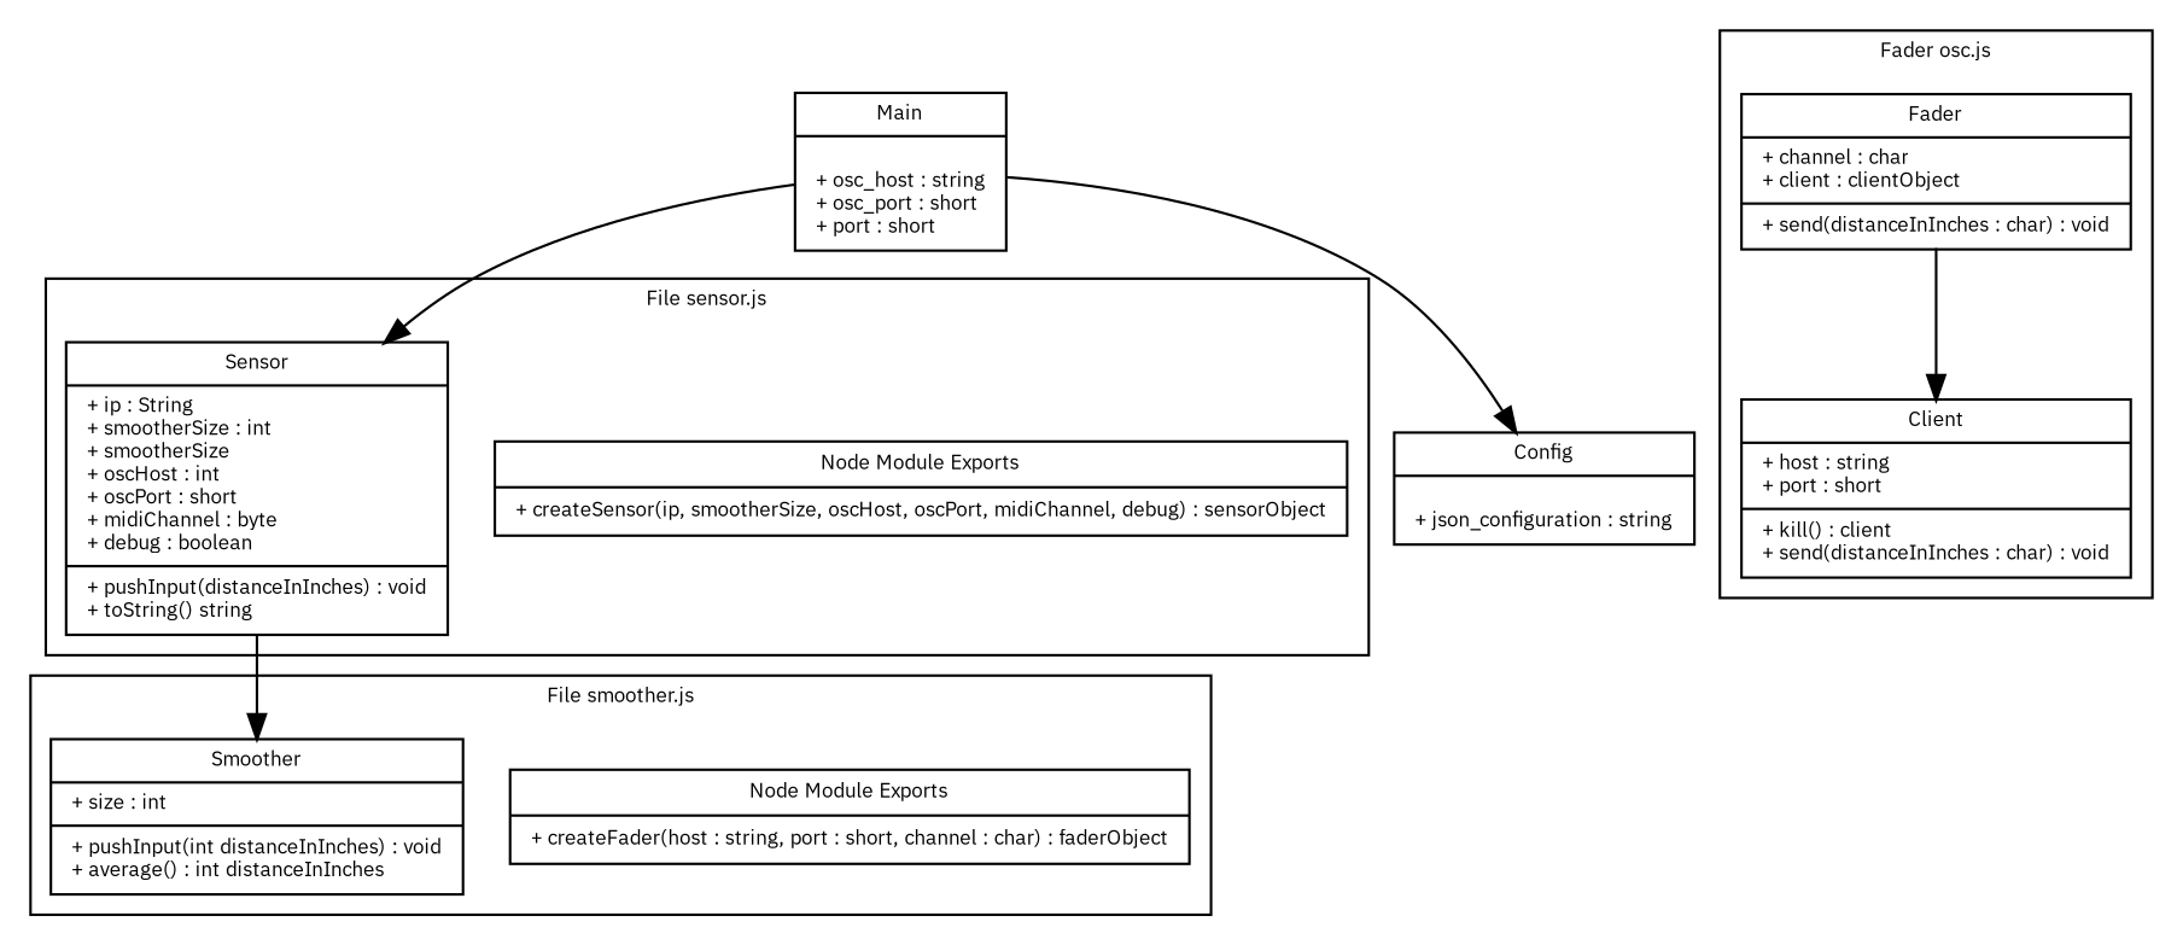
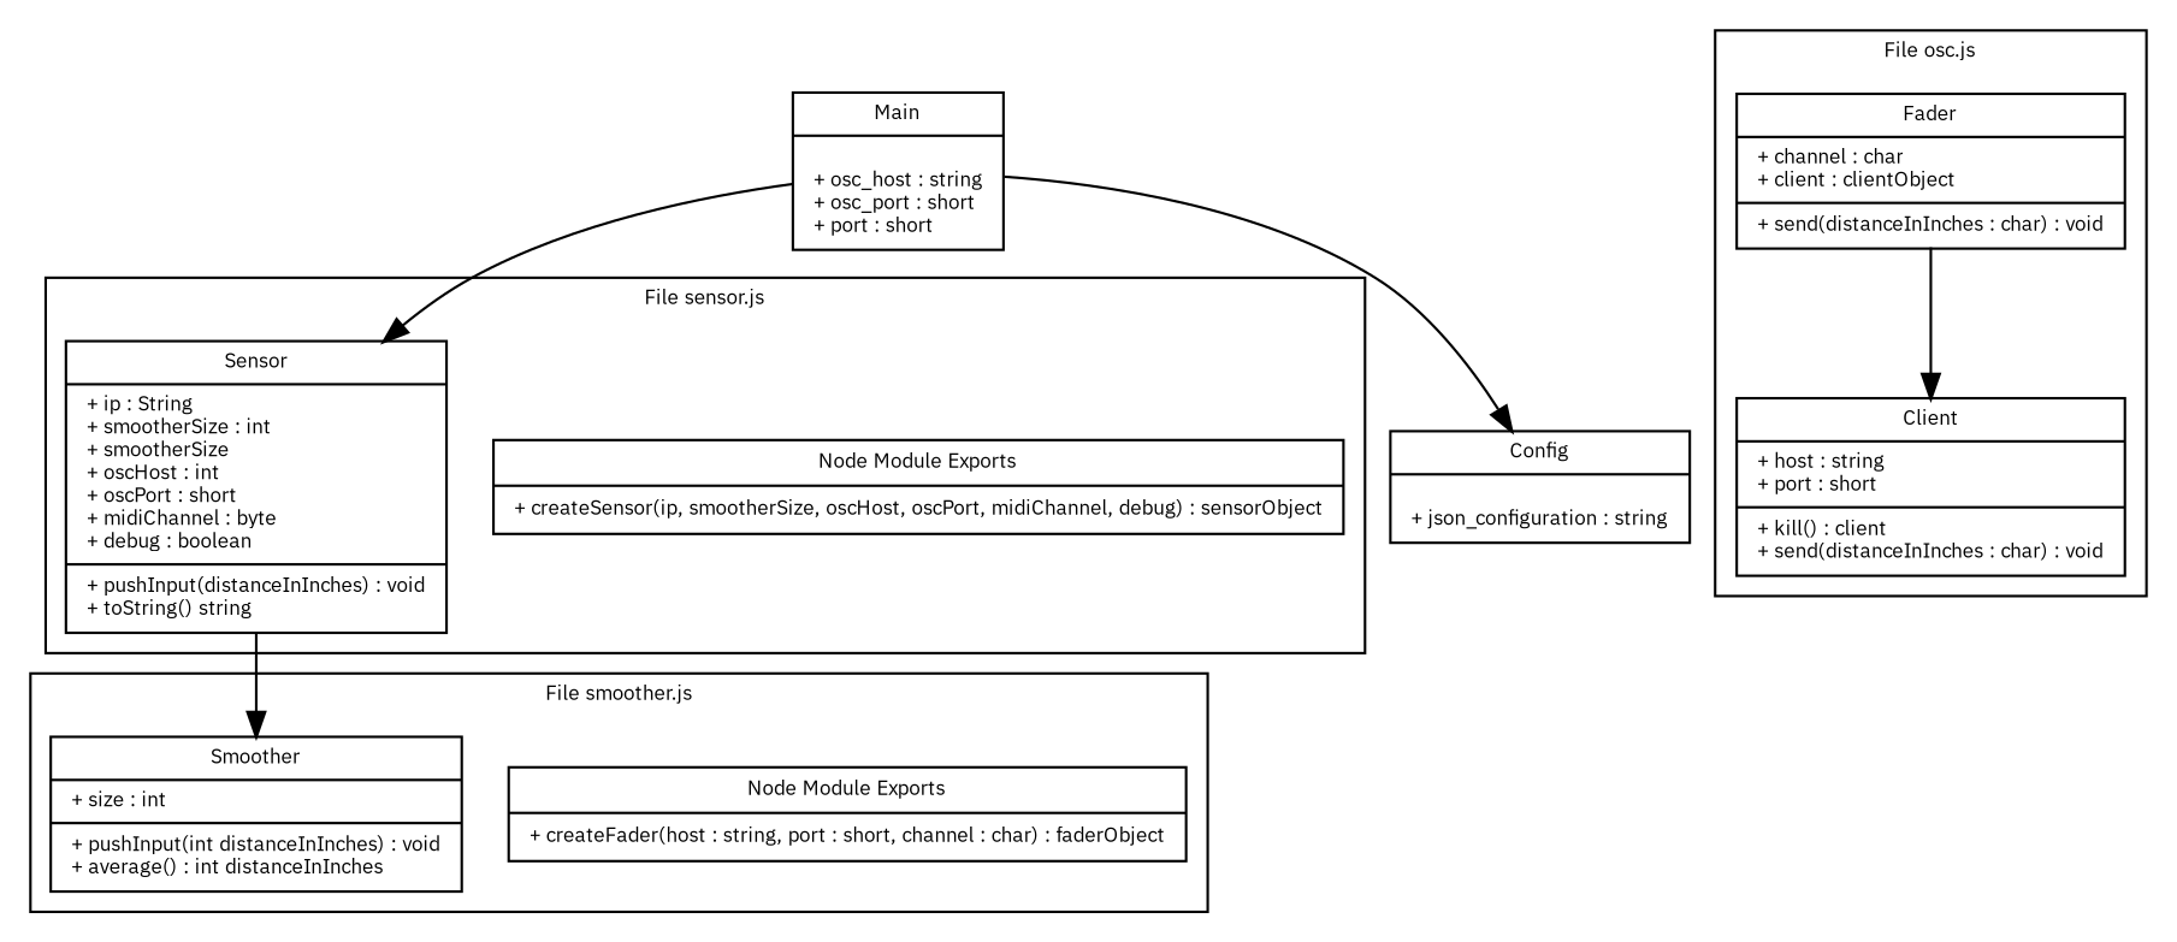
  digraph {
    fontname="IBM Plex Sans"
    fontsize=8
    node [fontname="IBM Plex Sans" fontsize=8 shape=record]
    edge [fontname="IBM Plex Sans" fontsize=8]
    n1 [label="{Node Module Exports|+ createSensor(ip, smootherSize, oscHost, oscPort, midiChannel, debug) : sensorObject}"]
    n2 [label="{Sensor|+ ip : String\l+ smootherSize : int\l+ smootherSize\l+ oscHost : int\l+ oscPort : short\l+ midiChannel : byte\l+ debug : boolean\l|+ pushInput(distanceInInches) : void\l+ toString() string\l}"]
    n3 [label="{Node Module Exports|+ createFader(host : string, port : short, channel : char) : faderObject}"]
    n4 [label="{Smoother|+ size : int\l|+ pushInput(int distanceInInches) : void\l+ average() : int distanceInInches\l}"]
    n5 [label="{Fader|+ channel : char\l+ client : clientObject\l|+ send(distanceInInches : char) : void\l}"]
    n6 [label="{Client|+ host : string\l+ port : short\l|+ kill() : client\l+ send(distanceInInches : char) : void}"]
    n7 [label="{Main|\l+ osc_host : string\l+ osc_port : short\l+ port : short\l}"]
    n8 [label="{Config|\l+ json_configuration : string}"]
    subgraph cluster_1 {
      label="File sensor.js"
      n1
      n2
    }
    subgraph cluster_2 {
      label="File smoother.js"
      n3
      n4
    }
    subgraph cluster_3 {
-     label="Fader osc.js"
+     label="File osc.js"
      n5
      n6
    }
    subgraph sub_4 {
      label="File main.js"
      n7
    }
    subgraph sub_5 {
      label="sensors-config.json"
      n8
    }
    n2 -> n4
    n5 -> n6
    n7 -> n2
    n7 -> n8
  }
